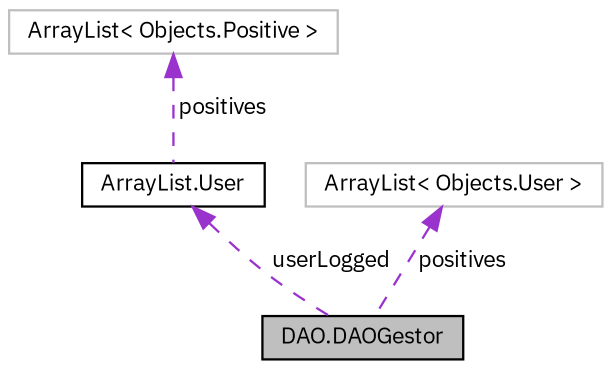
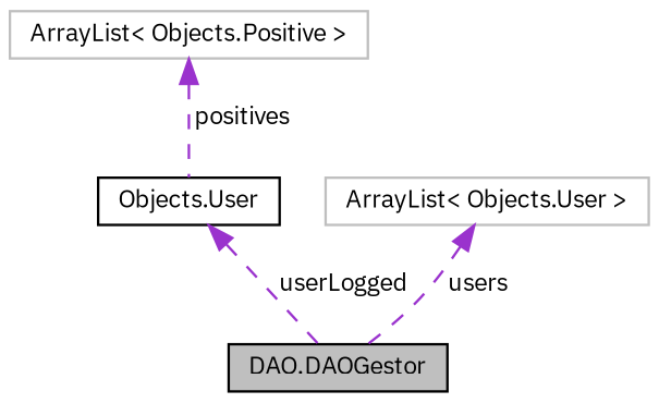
  digraph {
    fontname="IBM Plex Sans"
    node [color=black fillcolor=white fontname="IBM Plex Sans" fontsize=10 shape=record style=filled]
    edge [color=darkorchid3 dir=back fontname="IBM Plex Sans" fontsize=10 labelfontname=Helvetica labelfontsize=10 style=dashed]
    n1 [fillcolor=grey75 fontcolor=black height=0.2 label="DAO.DAOGestor" width=0.4]
-   n2 [height=0.2 label="ArrayList.User" width=0.4]
+   n2 [height=0.2 label="Objects.User" width=0.4]
    n3 [color=grey75 height=0.2 label="ArrayList\< Objects.Positive \>" width=0.4]
    n4 [color=grey75 height=0.2 label="ArrayList\< Objects.User \>" width=0.4]
    n2 -> n1 [label=" userLogged"]
    n3 -> n2 [label=" positives"]
-   n4 -> n1 [label=" positives"]
+   n4 -> n1 [label=" users"]
  }
